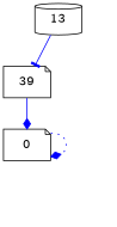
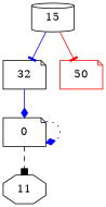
  digraph {
    node [shape=note]
    edge [arrowhead=diamond color=blue style=solid]
    0
-   15 [shape=cylinder label=13]
-   39
+   11 [shape=octagon]
+   15 [shape=cylinder]
+   39 [label=32]
+   50 [color=red]
    0 -> 0 [style=dotted]
+   0 -> 11 [arrowhead=box style=dashed color=""]
    15 -> 39 [arrowhead=tee]
+   15 -> 50 [arrowhead=tee color=red]
    39 -> 0
  }
